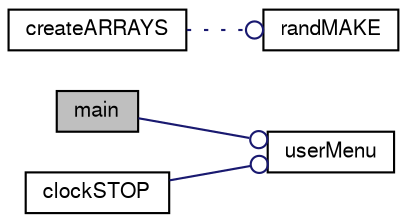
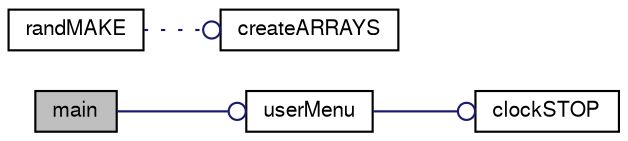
  digraph {
    rankdir=LR
    node [color=black fillcolor=white fontname=FreeSans fontsize=10 shape=record style=filled]
    edge [arrowhead=odot color=midnightblue fontname=FreeSans fontsize=10 labelfontname=FreeSans labelfontsize=10 style=solid]
    n1 [fillcolor=grey75 fontcolor=black height=0.2 label=main width=0.4]
    n2 [height=0.2 label=userMenu width=0.4]
    n3 [height=0.2 label=clockSTOP width=0.4]
    n4 [height=0.2 label=createARRAYS width=0.4]
    n5 [height=0.2 label=randMAKE width=0.4]
    n1 -> n2
-   n3 -> n2
-   n4 -> n5 [style=dotted]
+   n2 -> n3
+   n5 -> n4 [style=dotted]
  }
